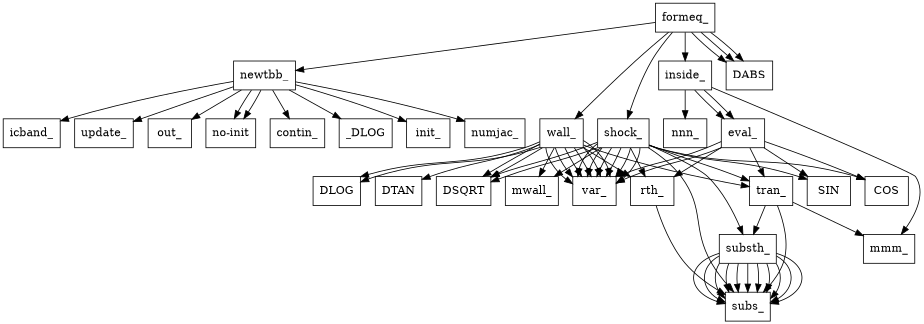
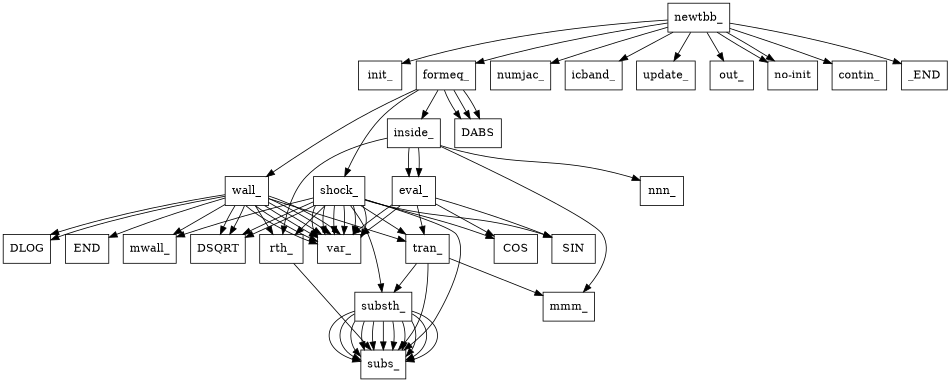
  digraph {
    node [shape=rectangle]
    newtbb_
    init_
    formeq_
    numjac_
    icband_
    update_
    out_
    n8 [label="no-init"]
    contin_
-   _END [label=_DLOG]
+   _END
    wall_
    shock_
    inside_
    DABS
    var_
    DSQRT
    tran_
    mwall_
    DLOG
    rth_
-   DTAN
+   DTAN [label=END]
    subs_
    substh_
    SIN
    COS
    eval_
    mmm_
    nnn_
    newtbb_ -> init_
-   formeq_ -> newtbb_
+   newtbb_ -> formeq_
    newtbb_ -> numjac_
    newtbb_ -> icband_
    newtbb_ -> update_
    newtbb_ -> out_
    newtbb_ -> n8
    newtbb_ -> n8
    newtbb_ -> contin_
    newtbb_ -> _END
    formeq_ -> wall_
    formeq_ -> shock_
    formeq_ -> inside_
    formeq_ -> DABS
    formeq_ -> DABS
    formeq_ -> DABS
    wall_ -> var_
    wall_ -> var_
    wall_ -> var_
    wall_ -> var_
    wall_ -> var_
    wall_ -> var_
    wall_ -> DSQRT
    wall_ -> DSQRT
    wall_ -> tran_
    wall_ -> mwall_
    wall_ -> DLOG
    wall_ -> DLOG
    wall_ -> rth_
    wall_ -> DTAN
    shock_ -> var_
    shock_ -> var_
    shock_ -> var_
    shock_ -> var_
    shock_ -> var_
    shock_ -> var_
    shock_ -> DSQRT
    shock_ -> DSQRT
    shock_ -> tran_
    shock_ -> mwall_
    shock_ -> rth_
    shock_ -> subs_
    shock_ -> substh_
    shock_ -> SIN
    shock_ -> COS
    inside_ -> eval_
    inside_ -> eval_
    inside_ -> mmm_
    inside_ -> nnn_
    tran_ -> subs_
    tran_ -> substh_
    tran_ -> mmm_
    rth_ -> subs_
    substh_ -> subs_
    substh_ -> subs_
    substh_ -> subs_
    substh_ -> subs_
    substh_ -> subs_
    substh_ -> subs_
    substh_ -> subs_
    substh_ -> subs_
    substh_ -> subs_
    substh_ -> subs_
    substh_ -> subs_
    eval_ -> var_
    eval_ -> var_
    eval_ -> tran_
-   eval_ -> rth_
+   inside_ -> rth_
    eval_ -> SIN
    eval_ -> COS
  }
